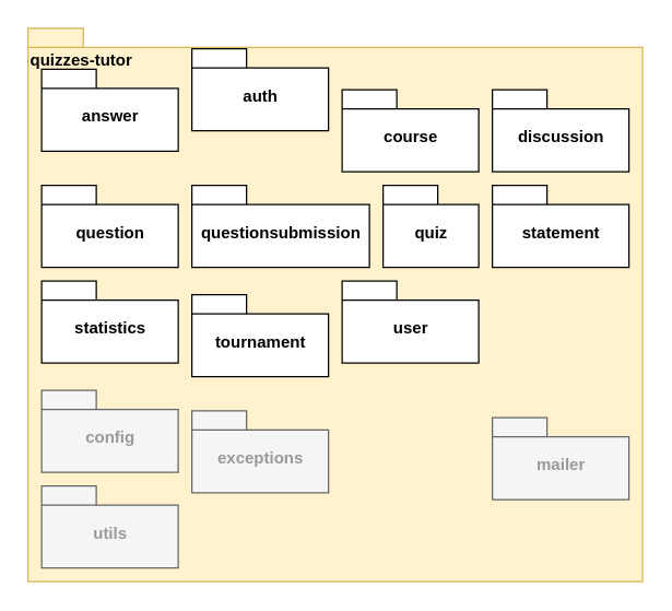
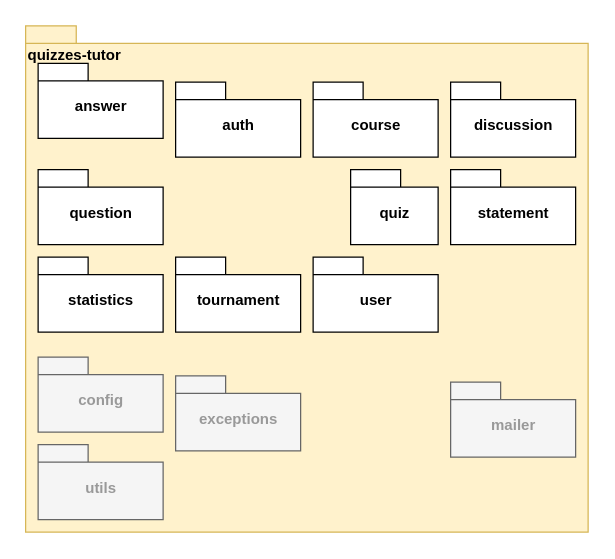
  <mxCell id="0" />
  <mxCell id="1" parent="0" />
  <mxCell id="2" value="quizzes-tutor" style="shape=folder;fontStyle=1;spacingTop=10;tabWidth=40;tabHeight=14;tabPosition=left;html=1;labelPosition=center;verticalLabelPosition=middle;align=left;verticalAlign=top;fillColor=#fff2cc;strokeColor=#d6b656;" vertex="1" parent="1"><mxGeometry x="20" y="20" width="450" height="405" as="geometry" /></mxCell>
  <mxCell id="3" value="answer" style="shape=folder;fontStyle=1;spacingTop=10;tabWidth=40;tabHeight=14;tabPosition=left;html=1;align=center;verticalAlign=middle;" vertex="1" parent="1"><mxGeometry x="30" y="50" width="100" height="60" as="geometry" /></mxCell>
- <mxCell id="4" value="auth" style="shape=folder;fontStyle=1;spacingTop=10;tabWidth=40;tabHeight=14;tabPosition=left;html=1;align=center;verticalAlign=middle;" vertex="1" parent="1"><mxGeometry x="140" y="35" width="100" height="60" as="geometry" /></mxCell>
+ <mxCell id="4" value="auth" style="shape=folder;fontStyle=1;spacingTop=10;tabWidth=40;tabHeight=14;tabPosition=left;html=1;align=center;verticalAlign=middle;" vertex="1" parent="1"><mxGeometry x="140" y="65" width="100" height="60" as="geometry" /></mxCell>
  <mxCell id="5" value="config" style="shape=folder;fontStyle=1;spacingTop=10;tabWidth=40;tabHeight=14;tabPosition=left;html=1;align=center;verticalAlign=middle;fillColor=#f5f5f5;strokeColor=#666666;fontColor=#999999;" vertex="1" parent="1"><mxGeometry x="30" y="285" width="100" height="60" as="geometry" /></mxCell>
  <mxCell id="6" value="course" style="shape=folder;fontStyle=1;spacingTop=10;tabWidth=40;tabHeight=14;tabPosition=left;html=1;align=center;verticalAlign=middle;" vertex="1" parent="1"><mxGeometry x="250" y="65" width="100" height="60" as="geometry" /></mxCell>
  <mxCell id="7" value="discussion" style="shape=folder;fontStyle=1;spacingTop=10;tabWidth=40;tabHeight=14;tabPosition=left;html=1;align=center;verticalAlign=middle;" vertex="1" parent="1"><mxGeometry x="360" y="65" width="100" height="60" as="geometry" /></mxCell>
  <mxCell id="8" value="exceptions" style="shape=folder;fontStyle=1;spacingTop=10;tabWidth=40;tabHeight=14;tabPosition=left;html=1;align=center;verticalAlign=middle;fillColor=#f5f5f5;strokeColor=#666666;fontColor=#999999;" vertex="1" parent="1"><mxGeometry x="140" y="300" width="100" height="60" as="geometry" /></mxCell>
  <mxCell id="9" value="mailer" style="shape=folder;fontStyle=1;spacingTop=10;tabWidth=40;tabHeight=14;tabPosition=left;html=1;align=center;verticalAlign=middle;fillColor=#f5f5f5;strokeColor=#666666;fontColor=#999999;" vertex="1" parent="1"><mxGeometry x="360" y="305" width="100" height="60" as="geometry" /></mxCell>
  <mxCell id="10" value="question" style="shape=folder;fontStyle=1;spacingTop=10;tabWidth=40;tabHeight=14;tabPosition=left;html=1;align=center;verticalAlign=middle;" vertex="1" parent="1"><mxGeometry x="30" y="135" width="100" height="60" as="geometry" /></mxCell>
- <mxCell id="11" value="questionsubmission" style="shape=folder;fontStyle=1;spacingTop=10;tabWidth=40;tabHeight=14;tabPosition=left;html=1;align=center;verticalAlign=middle;" vertex="1" parent="1"><mxGeometry x="140" y="135" width="130" height="60" as="geometry" /></mxCell>
  <mxCell id="12" value="quiz" style="shape=folder;fontStyle=1;spacingTop=10;tabWidth=40;tabHeight=14;tabPosition=left;html=1;align=center;verticalAlign=middle;" vertex="1" parent="1"><mxGeometry x="280" y="135" width="70" height="60" as="geometry" /></mxCell>
  <mxCell id="13" value="statement" style="shape=folder;fontStyle=1;spacingTop=10;tabWidth=40;tabHeight=14;tabPosition=left;html=1;align=center;verticalAlign=middle;" vertex="1" parent="1"><mxGeometry x="360" y="135" width="100" height="60" as="geometry" /></mxCell>
  <mxCell id="14" value="statistics" style="shape=folder;fontStyle=1;spacingTop=10;tabWidth=40;tabHeight=14;tabPosition=left;html=1;align=center;verticalAlign=middle;" vertex="1" parent="1"><mxGeometry x="30" y="205" width="100" height="60" as="geometry" /></mxCell>
- <mxCell id="15" value="tournament" style="shape=folder;fontStyle=1;spacingTop=10;tabWidth=40;tabHeight=14;tabPosition=left;html=1;align=center;verticalAlign=middle;" vertex="1" parent="1"><mxGeometry x="140" y="215" width="100" height="60" as="geometry" /></mxCell>
+ <mxCell id="15" value="tournament" style="shape=folder;fontStyle=1;spacingTop=10;tabWidth=40;tabHeight=14;tabPosition=left;html=1;align=center;verticalAlign=middle;" vertex="1" parent="1"><mxGeometry x="140" y="205" width="100" height="60" as="geometry" /></mxCell>
  <mxCell id="16" value="user" style="shape=folder;fontStyle=1;spacingTop=10;tabWidth=40;tabHeight=14;tabPosition=left;html=1;align=center;verticalAlign=middle;" vertex="1" parent="1"><mxGeometry x="250" y="205" width="100" height="60" as="geometry" /></mxCell>
  <mxCell id="17" value="utils" style="shape=folder;fontStyle=1;spacingTop=10;tabWidth=40;tabHeight=14;tabPosition=left;html=1;align=center;verticalAlign=middle;fillColor=#f5f5f5;strokeColor=#666666;fontColor=#999999;" vertex="1" parent="1"><mxGeometry x="30" y="355" width="100" height="60" as="geometry" /></mxCell>
  <mxCell id="18" style="edgeStyle=orthogonalEdgeStyle;rounded=0;orthogonalLoop=1;jettySize=auto;html=1;exitX=0.5;exitY=1;exitDx=0;exitDy=0;exitPerimeter=0;fontColor=#999999;" edge="1" parent="1" source="8" target="8"><mxGeometry relative="1" as="geometry" /></mxCell>
